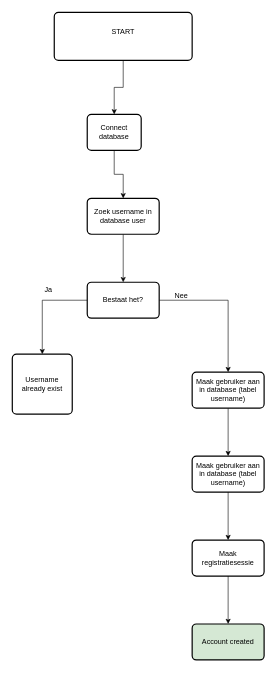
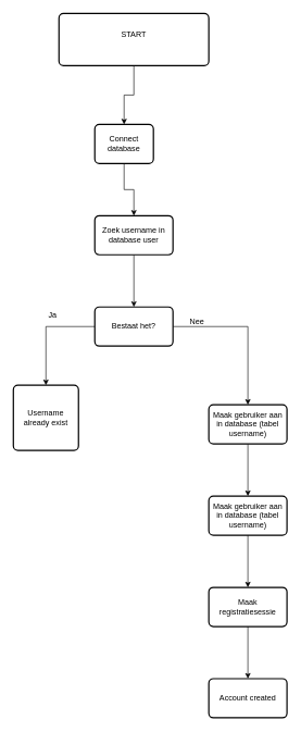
  <mxCell id="0" />
  <mxCell id="1" parent="0" />
  <mxCell id="2" value="" style="edgeStyle=orthogonalEdgeStyle;rounded=0;orthogonalLoop=1;jettySize=auto;html=1;" edge="1" parent="1" source="3" target="5"><mxGeometry relative="1" as="geometry" /></mxCell>
  <mxCell id="3" value="START&lt;div&gt;&lt;br&gt;&lt;/div&gt;" style="rounded=1;whiteSpace=wrap;html=1;absoluteArcSize=1;arcSize=14;strokeWidth=2;" vertex="1" parent="1"><mxGeometry x="90" y="20" width="230" height="80" as="geometry" /></mxCell>
  <mxCell id="4" value="" style="edgeStyle=orthogonalEdgeStyle;rounded=0;orthogonalLoop=1;jettySize=auto;html=1;" edge="1" parent="1" source="5" target="7"><mxGeometry relative="1" as="geometry" /></mxCell>
  <mxCell id="5" value="Connect database" style="whiteSpace=wrap;html=1;rounded=1;absoluteArcSize=1;arcSize=14;strokeWidth=2;" vertex="1" parent="1"><mxGeometry x="145" y="190" width="90" height="60" as="geometry" /></mxCell>
  <mxCell id="6" value="" style="edgeStyle=orthogonalEdgeStyle;rounded=0;orthogonalLoop=1;jettySize=auto;html=1;" edge="1" parent="1" source="7" target="10"><mxGeometry relative="1" as="geometry" /></mxCell>
  <mxCell id="7" value="Zoek username in database user" style="whiteSpace=wrap;html=1;rounded=1;absoluteArcSize=1;arcSize=14;strokeWidth=2;" vertex="1" parent="1"><mxGeometry x="145" y="330" width="120" height="60" as="geometry" /></mxCell>
  <mxCell id="8" value="" style="edgeStyle=orthogonalEdgeStyle;rounded=0;orthogonalLoop=1;jettySize=auto;html=1;" edge="1" parent="1" source="10" target="11"><mxGeometry relative="1" as="geometry"><mxPoint x="205" y="610" as="targetPoint" /></mxGeometry></mxCell>
  <mxCell id="9" value="" style="edgeStyle=orthogonalEdgeStyle;rounded=0;orthogonalLoop=1;jettySize=auto;html=1;" edge="1" parent="1" source="10" target="14"><mxGeometry relative="1" as="geometry" /></mxCell>
  <mxCell id="10" value="Bestaat het?" style="whiteSpace=wrap;html=1;rounded=1;absoluteArcSize=1;arcSize=14;strokeWidth=2;" vertex="1" parent="1"><mxGeometry x="145" y="470" width="120" height="60" as="geometry" /></mxCell>
  <mxCell id="11" value="Username already exist" style="rounded=1;whiteSpace=wrap;html=1;absoluteArcSize=1;arcSize=14;strokeWidth=2;" vertex="1" parent="1"><mxGeometry x="20" y="590" width="100" height="100" as="geometry" /></mxCell>
  <mxCell id="12" value="Ja" style="text;html=1;align=center;verticalAlign=middle;resizable=0;points=[];autosize=1;strokeColor=none;fillColor=none;" vertex="1" parent="1"><mxGeometry x="60" y="468" width="40" height="30" as="geometry" /></mxCell>
  <mxCell id="13" value="" style="edgeStyle=orthogonalEdgeStyle;rounded=0;orthogonalLoop=1;jettySize=auto;html=1;" edge="1" parent="1" source="14" target="17"><mxGeometry relative="1" as="geometry" /></mxCell>
  <mxCell id="14" value="Maak gebruiker aan in database (tabel username)" style="whiteSpace=wrap;html=1;rounded=1;absoluteArcSize=1;arcSize=14;strokeWidth=2;" vertex="1" parent="1"><mxGeometry x="320" y="620" width="120" height="60" as="geometry" /></mxCell>
  <mxCell id="15" value="&amp;nbsp;Nee" style="text;html=1;align=center;verticalAlign=middle;resizable=0;points=[];autosize=1;strokeColor=none;fillColor=none;" vertex="1" parent="1"><mxGeometry x="275" y="478" width="50" height="30" as="geometry" /></mxCell>
  <mxCell id="16" value="" style="edgeStyle=orthogonalEdgeStyle;rounded=0;orthogonalLoop=1;jettySize=auto;html=1;" edge="1" parent="1" source="17" target="19"><mxGeometry relative="1" as="geometry" /></mxCell>
  <mxCell id="17" value="Maak gebruiker aan in database (tabel username)" style="whiteSpace=wrap;html=1;rounded=1;absoluteArcSize=1;arcSize=14;strokeWidth=2;" vertex="1" parent="1"><mxGeometry x="320" y="760" width="120" height="60" as="geometry" /></mxCell>
  <mxCell id="18" value="" style="edgeStyle=orthogonalEdgeStyle;rounded=0;orthogonalLoop=1;jettySize=auto;html=1;" edge="1" parent="1" source="19" target="20"><mxGeometry relative="1" as="geometry" /></mxCell>
  <mxCell id="19" value="Maak registratiesessie" style="whiteSpace=wrap;html=1;rounded=1;absoluteArcSize=1;arcSize=14;strokeWidth=2;" vertex="1" parent="1"><mxGeometry x="320" y="900" width="120" height="60" as="geometry" /></mxCell>
- <mxCell id="20" value="Account created" style="whiteSpace=wrap;html=1;rounded=1;absoluteArcSize=1;arcSize=14;strokeWidth=2;fillColor=#d5e8d4;" vertex="1" parent="1"><mxGeometry x="320" y="1040" width="120" height="60" as="geometry" /></mxCell>
+ <mxCell id="20" value="Account created" style="whiteSpace=wrap;html=1;rounded=1;absoluteArcSize=1;arcSize=14;strokeWidth=2;" vertex="1" parent="1"><mxGeometry x="320" y="1040" width="120" height="60" as="geometry" /></mxCell>
